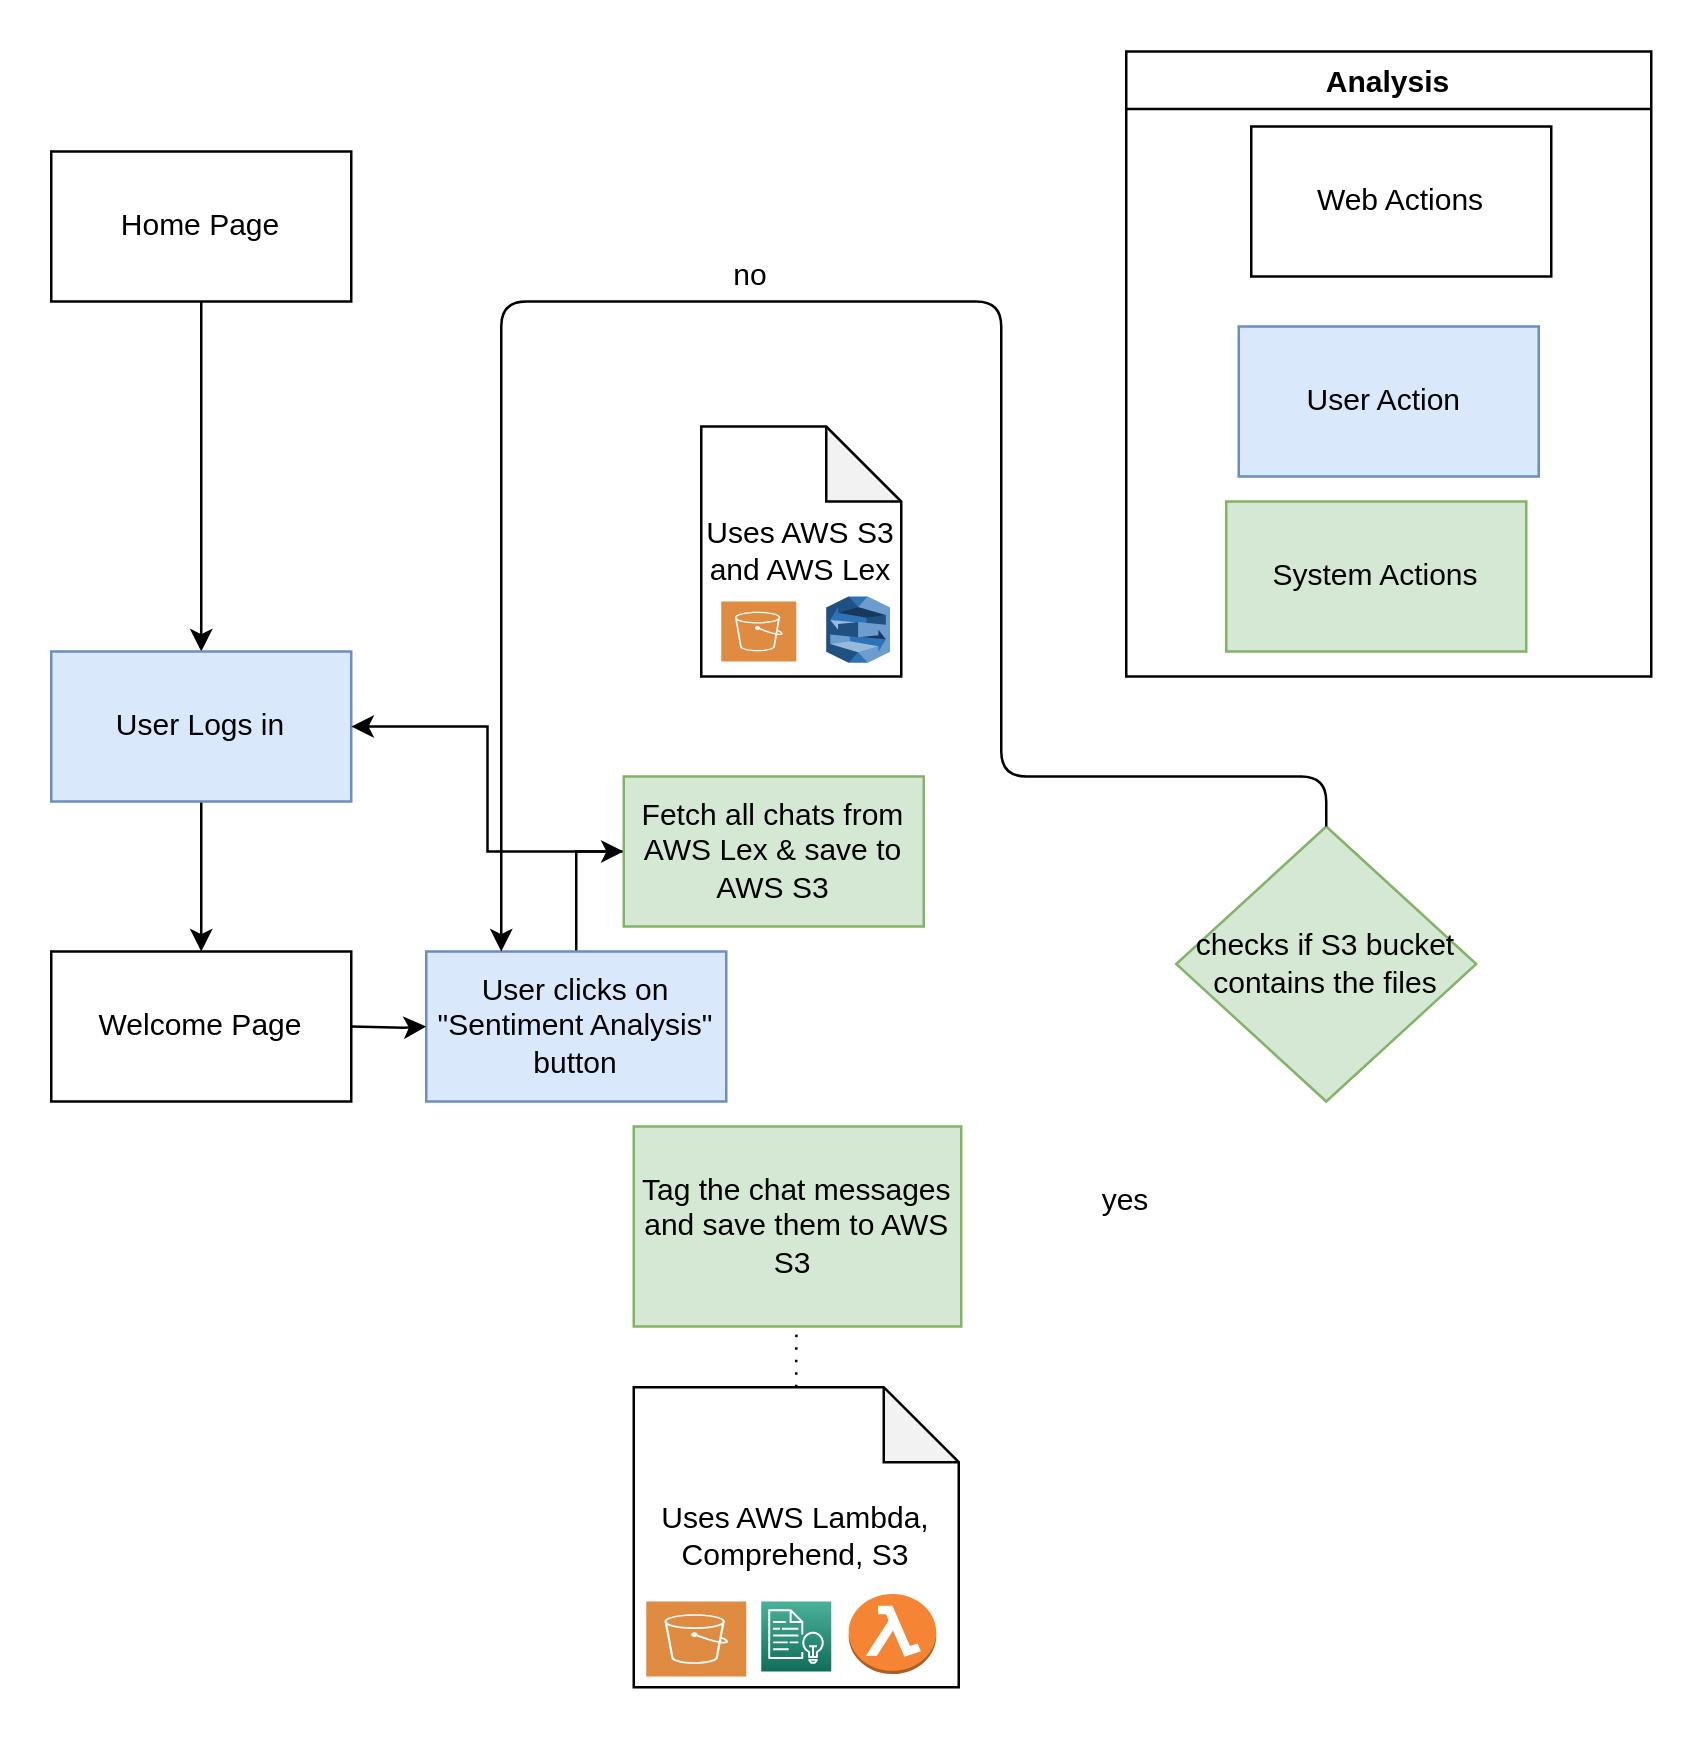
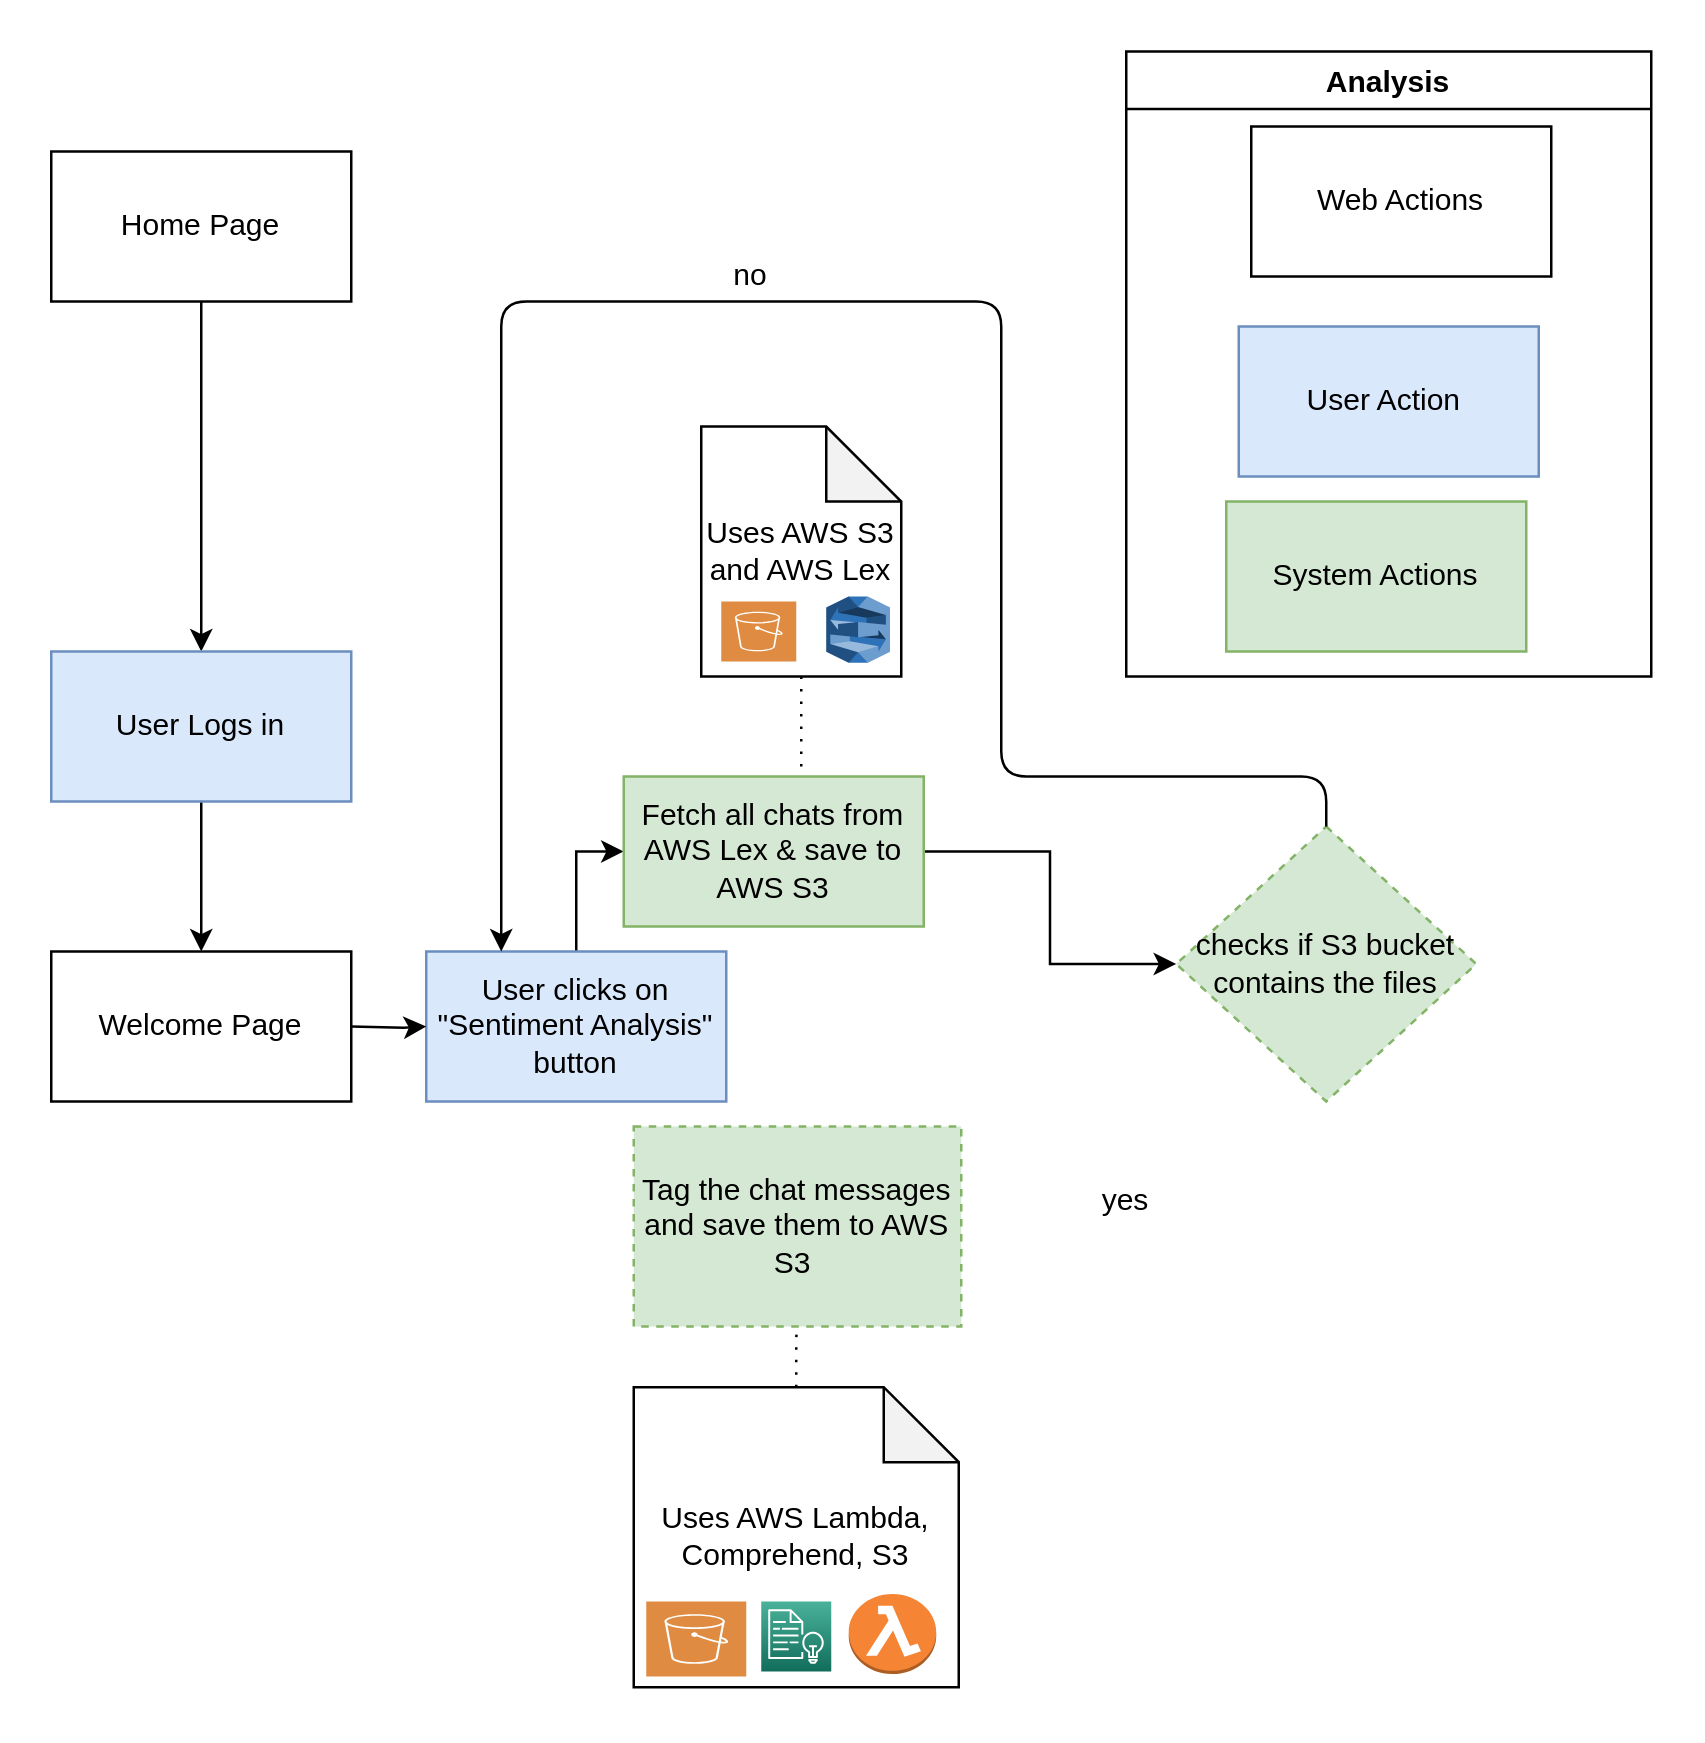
  <mxCell id="0" />
  <mxCell id="1" parent="0" />
  <mxCell id="2" value="" style="edgeStyle=orthogonalEdgeStyle;rounded=0;orthogonalLoop=1;jettySize=auto;html=1;" parent="1" source="3" target="5" edge="1"><mxGeometry relative="1" as="geometry" /></mxCell>
  <mxCell id="3" value="Home Page" style="rounded=0;whiteSpace=wrap;html=1;" parent="1" vertex="1"><mxGeometry x="20" y="60" width="120" height="60" as="geometry" /></mxCell>
  <mxCell id="4" value="" style="edgeStyle=orthogonalEdgeStyle;rounded=0;orthogonalLoop=1;jettySize=auto;html=1;" parent="1" source="5" target="6" edge="1"><mxGeometry relative="1" as="geometry" /></mxCell>
  <mxCell id="5" value="User Logs in" style="rounded=0;whiteSpace=wrap;html=1;fillColor=#dae8fc;strokeColor=#6c8ebf;" parent="1" vertex="1"><mxGeometry x="20" y="260" width="120" height="60" as="geometry" /></mxCell>
  <mxCell id="6" value="Welcome Page" style="rounded=0;whiteSpace=wrap;html=1;" parent="1" vertex="1"><mxGeometry x="20" y="380" width="120" height="60" as="geometry" /></mxCell>
  <mxCell id="7" style="edgeStyle=orthogonalEdgeStyle;rounded=0;orthogonalLoop=1;jettySize=auto;html=1;entryX=0;entryY=0.5;entryDx=0;entryDy=0;" parent="1" source="8" target="11" edge="1"><mxGeometry relative="1" as="geometry"><Array as="points"><mxPoint x="230" y="340" /></Array></mxGeometry></mxCell>
  <mxCell id="8" value="User clicks on &quot;Sentiment Analysis&quot; button" style="rounded=0;whiteSpace=wrap;html=1;fillColor=#dae8fc;strokeColor=#6c8ebf;" parent="1" vertex="1"><mxGeometry x="170" y="380" width="120" height="60" as="geometry" /></mxCell>
- <mxCell id="9" value="Tag the chat messages and save them to AWS S3&amp;nbsp;" style="rounded=0;whiteSpace=wrap;html=1;fillColor=#d5e8d4;strokeColor=#82b366;" parent="1" vertex="1"><mxGeometry x="253" y="450" width="131" height="80" as="geometry" /></mxCell>
- <mxCell id="10" value="" style="edgeStyle=orthogonalEdgeStyle;rounded=0;orthogonalLoop=1;jettySize=auto;html=1;endArrow=classic;endFill=1;" parent="1" source="11" target="5" edge="1"><mxGeometry relative="1" as="geometry"><mxPoint x="459" y="340" as="targetPoint" /></mxGeometry></mxCell>
+ <mxCell id="9" value="Tag the chat messages and save them to AWS S3&amp;nbsp;" style="rounded=0;whiteSpace=wrap;html=1;fillColor=#d5e8d4;strokeColor=#82b366;dashed=1;" parent="1" vertex="1"><mxGeometry x="253" y="450" width="131" height="80" as="geometry" /></mxCell>
+ <mxCell id="10" value="" style="edgeStyle=orthogonalEdgeStyle;rounded=0;orthogonalLoop=1;jettySize=auto;html=1;endArrow=classic;endFill=1;entryX=0;entryY=0.5;entryDx=0;entryDy=0;" parent="1" source="11" target="22" edge="1"><mxGeometry relative="1" as="geometry"><mxPoint x="459" y="340" as="targetPoint" /></mxGeometry></mxCell>
  <mxCell id="11" value="Fetch all chats from AWS Lex &amp;amp; save to AWS S3" style="rounded=0;whiteSpace=wrap;html=1;fillColor=#d5e8d4;strokeColor=#82b366;" parent="1" vertex="1"><mxGeometry x="249" y="310" width="120" height="60" as="geometry" /></mxCell>
+ <mxCell id="12" value="" style="edgeStyle=orthogonalEdgeStyle;rounded=0;orthogonalLoop=1;jettySize=auto;html=1;dashed=1;dashPattern=1 4;endArrow=none;endFill=0;" parent="1" source="13" target="11" edge="1"><mxGeometry relative="1" as="geometry"><Array as="points"><mxPoint x="319" y="270" /><mxPoint x="319" y="270" /></Array></mxGeometry></mxCell>
  <mxCell id="13" value="Uses AWS S3 and AWS Lex" style="shape=note;whiteSpace=wrap;html=1;backgroundOutline=1;darkOpacity=0.05;" parent="1" vertex="1"><mxGeometry x="280" y="170" width="80" height="100" as="geometry" /></mxCell>
  <mxCell id="14" value="" style="pointerEvents=1;shadow=0;dashed=0;html=1;strokeColor=none;fillColor=#DF8C42;labelPosition=center;verticalLabelPosition=bottom;verticalAlign=top;align=center;outlineConnect=0;shape=mxgraph.veeam2.aws_s3;" parent="1" vertex="1"><mxGeometry x="288" y="240" width="30" height="24" as="geometry" /></mxCell>
  <mxCell id="15" value="" style="edgeStyle=orthogonalEdgeStyle;rounded=0;orthogonalLoop=1;jettySize=auto;html=1;dashed=1;dashPattern=1 4;endArrow=none;endFill=0;" parent="1" source="16" target="9" edge="1"><mxGeometry relative="1" as="geometry" /></mxCell>
  <mxCell id="16" value="Uses AWS Lambda, Comprehend, S3" style="shape=note;whiteSpace=wrap;html=1;backgroundOutline=1;darkOpacity=0.05;" parent="1" vertex="1"><mxGeometry x="253" y="554.25" width="130" height="120" as="geometry" /></mxCell>
  <mxCell id="17" value="" style="group" parent="1" vertex="1" connectable="0"><mxGeometry x="450" y="20" width="210" height="250" as="geometry" /></mxCell>
  <mxCell id="18" value="System Actions" style="rounded=0;whiteSpace=wrap;html=1;fillColor=#d5e8d4;strokeColor=#82b366;" parent="17" vertex="1"><mxGeometry x="40" y="180" width="120" height="60" as="geometry" /></mxCell>
  <mxCell id="19" value="User Action&amp;nbsp;" style="rounded=0;whiteSpace=wrap;html=1;fillColor=#dae8fc;strokeColor=#6c8ebf;" parent="17" vertex="1"><mxGeometry x="45" y="110" width="120" height="60" as="geometry" /></mxCell>
  <mxCell id="20" value="Web Actions" style="rounded=0;whiteSpace=wrap;html=1;" parent="17" vertex="1"><mxGeometry x="50" y="30" width="120" height="60" as="geometry" /></mxCell>
  <mxCell id="21" value="Analysis" style="swimlane;" parent="17" vertex="1"><mxGeometry width="210" height="250" as="geometry"><mxRectangle width="80" height="23" as="alternateBounds" /></mxGeometry></mxCell>
- <mxCell id="22" value="checks if S3 bucket contains the files" style="rhombus;whiteSpace=wrap;html=1;fillColor=#d5e8d4;strokeColor=#82b366;" parent="1" vertex="1"><mxGeometry x="470" y="330" width="120" height="110" as="geometry" /></mxCell>
+ <mxCell id="22" value="checks if S3 bucket contains the files" style="rhombus;whiteSpace=wrap;html=1;fillColor=#d5e8d4;strokeColor=#82b366;dashed=1;" parent="1" vertex="1"><mxGeometry x="470" y="330" width="120" height="110" as="geometry" /></mxCell>
  <mxCell id="23" value="yes" style="text;html=1;strokeColor=none;fillColor=none;align=center;verticalAlign=middle;whiteSpace=wrap;rounded=0;" parent="1" vertex="1"><mxGeometry x="430" y="470" width="40" height="20" as="geometry" /></mxCell>
  <mxCell id="24" value="" style="endArrow=classic;html=1;entryX=0.25;entryY=0;entryDx=0;entryDy=0;exitX=0.5;exitY=0;exitDx=0;exitDy=0;" parent="1" source="22" target="8" edge="1"><mxGeometry width="50" height="50" relative="1" as="geometry"><mxPoint x="530" y="310" as="sourcePoint" /><mxPoint x="470" y="280" as="targetPoint" /><Array as="points"><mxPoint x="530" y="310" /><mxPoint x="400" y="310" /><mxPoint x="400" y="120" /><mxPoint x="200" y="120" /></Array></mxGeometry></mxCell>
  <mxCell id="25" value="no" style="text;html=1;strokeColor=none;fillColor=none;align=center;verticalAlign=middle;whiteSpace=wrap;rounded=0;" parent="1" vertex="1"><mxGeometry x="280" y="100" width="40" height="20" as="geometry" /></mxCell>
  <mxCell id="26" value="" style="edgeStyle=orthogonalEdgeStyle;rounded=0;orthogonalLoop=1;jettySize=auto;html=1;endArrow=classic;endFill=1;" parent="1" target="8" edge="1"><mxGeometry relative="1" as="geometry"><mxPoint x="140" y="410" as="sourcePoint" /></mxGeometry></mxCell>
  <mxCell id="27" value="" style="outlineConnect=0;dashed=0;verticalLabelPosition=bottom;verticalAlign=top;align=center;html=1;shape=mxgraph.aws3.lambda_function;fillColor=#F58534;gradientColor=none;" parent="1" vertex="1"><mxGeometry x="339" y="637" width="35" height="32" as="geometry" /></mxCell>
  <mxCell id="28" value="" style="outlineConnect=0;dashed=0;verticalLabelPosition=bottom;verticalAlign=top;align=center;html=1;shape=mxgraph.aws3.lex;fillColor=#2E73B8;gradientColor=none;" parent="1" vertex="1"><mxGeometry x="330" y="238" width="25.5" height="26.5" as="geometry" /></mxCell>
  <mxCell id="29" value="" style="pointerEvents=1;shadow=0;dashed=0;html=1;strokeColor=none;fillColor=#DF8C42;labelPosition=center;verticalLabelPosition=bottom;verticalAlign=top;align=center;outlineConnect=0;shape=mxgraph.veeam2.aws_s3;" parent="1" vertex="1"><mxGeometry x="258" y="640" width="40" height="30" as="geometry" /></mxCell>
  <mxCell id="30" value="" style="outlineConnect=0;fontColor=#232F3E;gradientColor=#4AB29A;gradientDirection=north;fillColor=#116D5B;strokeColor=#ffffff;dashed=0;verticalLabelPosition=bottom;verticalAlign=top;align=center;html=1;fontSize=12;fontStyle=0;aspect=fixed;shape=mxgraph.aws4.resourceIcon;resIcon=mxgraph.aws4.comprehend;" parent="1" vertex="1"><mxGeometry x="304" y="640" width="28" height="28" as="geometry" /></mxCell>
